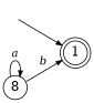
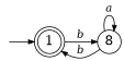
  digraph {
    rankdir=LR
    ranksep=0.4
    node [fixedsize=true fontsize=16]
    edge [arrowsize=0.7]
    "" [shape=none width=0.1]
    1 [shape=doublecircle width=0.4]
    n3 [label=8 shape=circle width=0.4]
    "" -> 1
+   1 -> n3 [label=<<i>b</i>>]
    n3 -> 1 [label=<<i>b</i>>]
    n3 -> n3 [label=<<i>a</i>>]
  }
